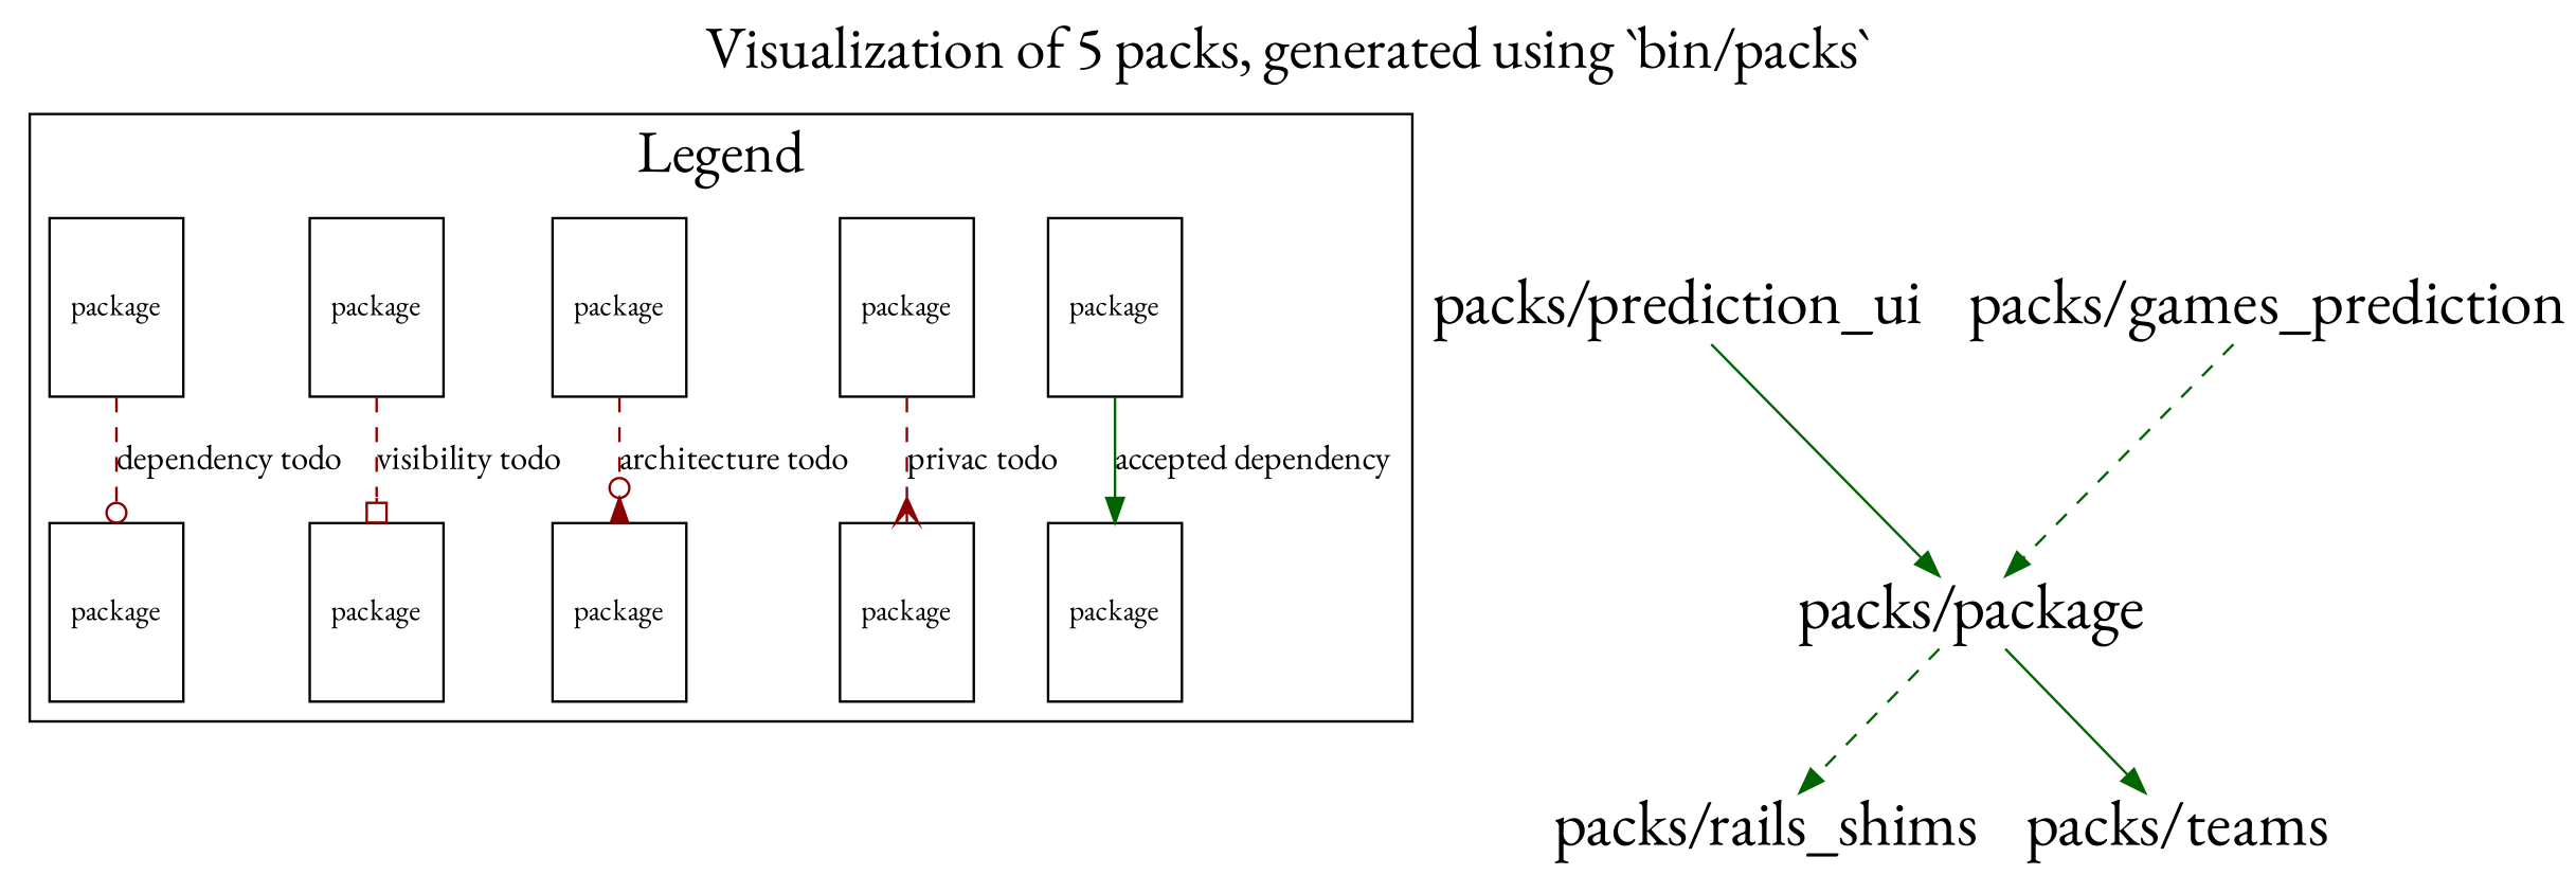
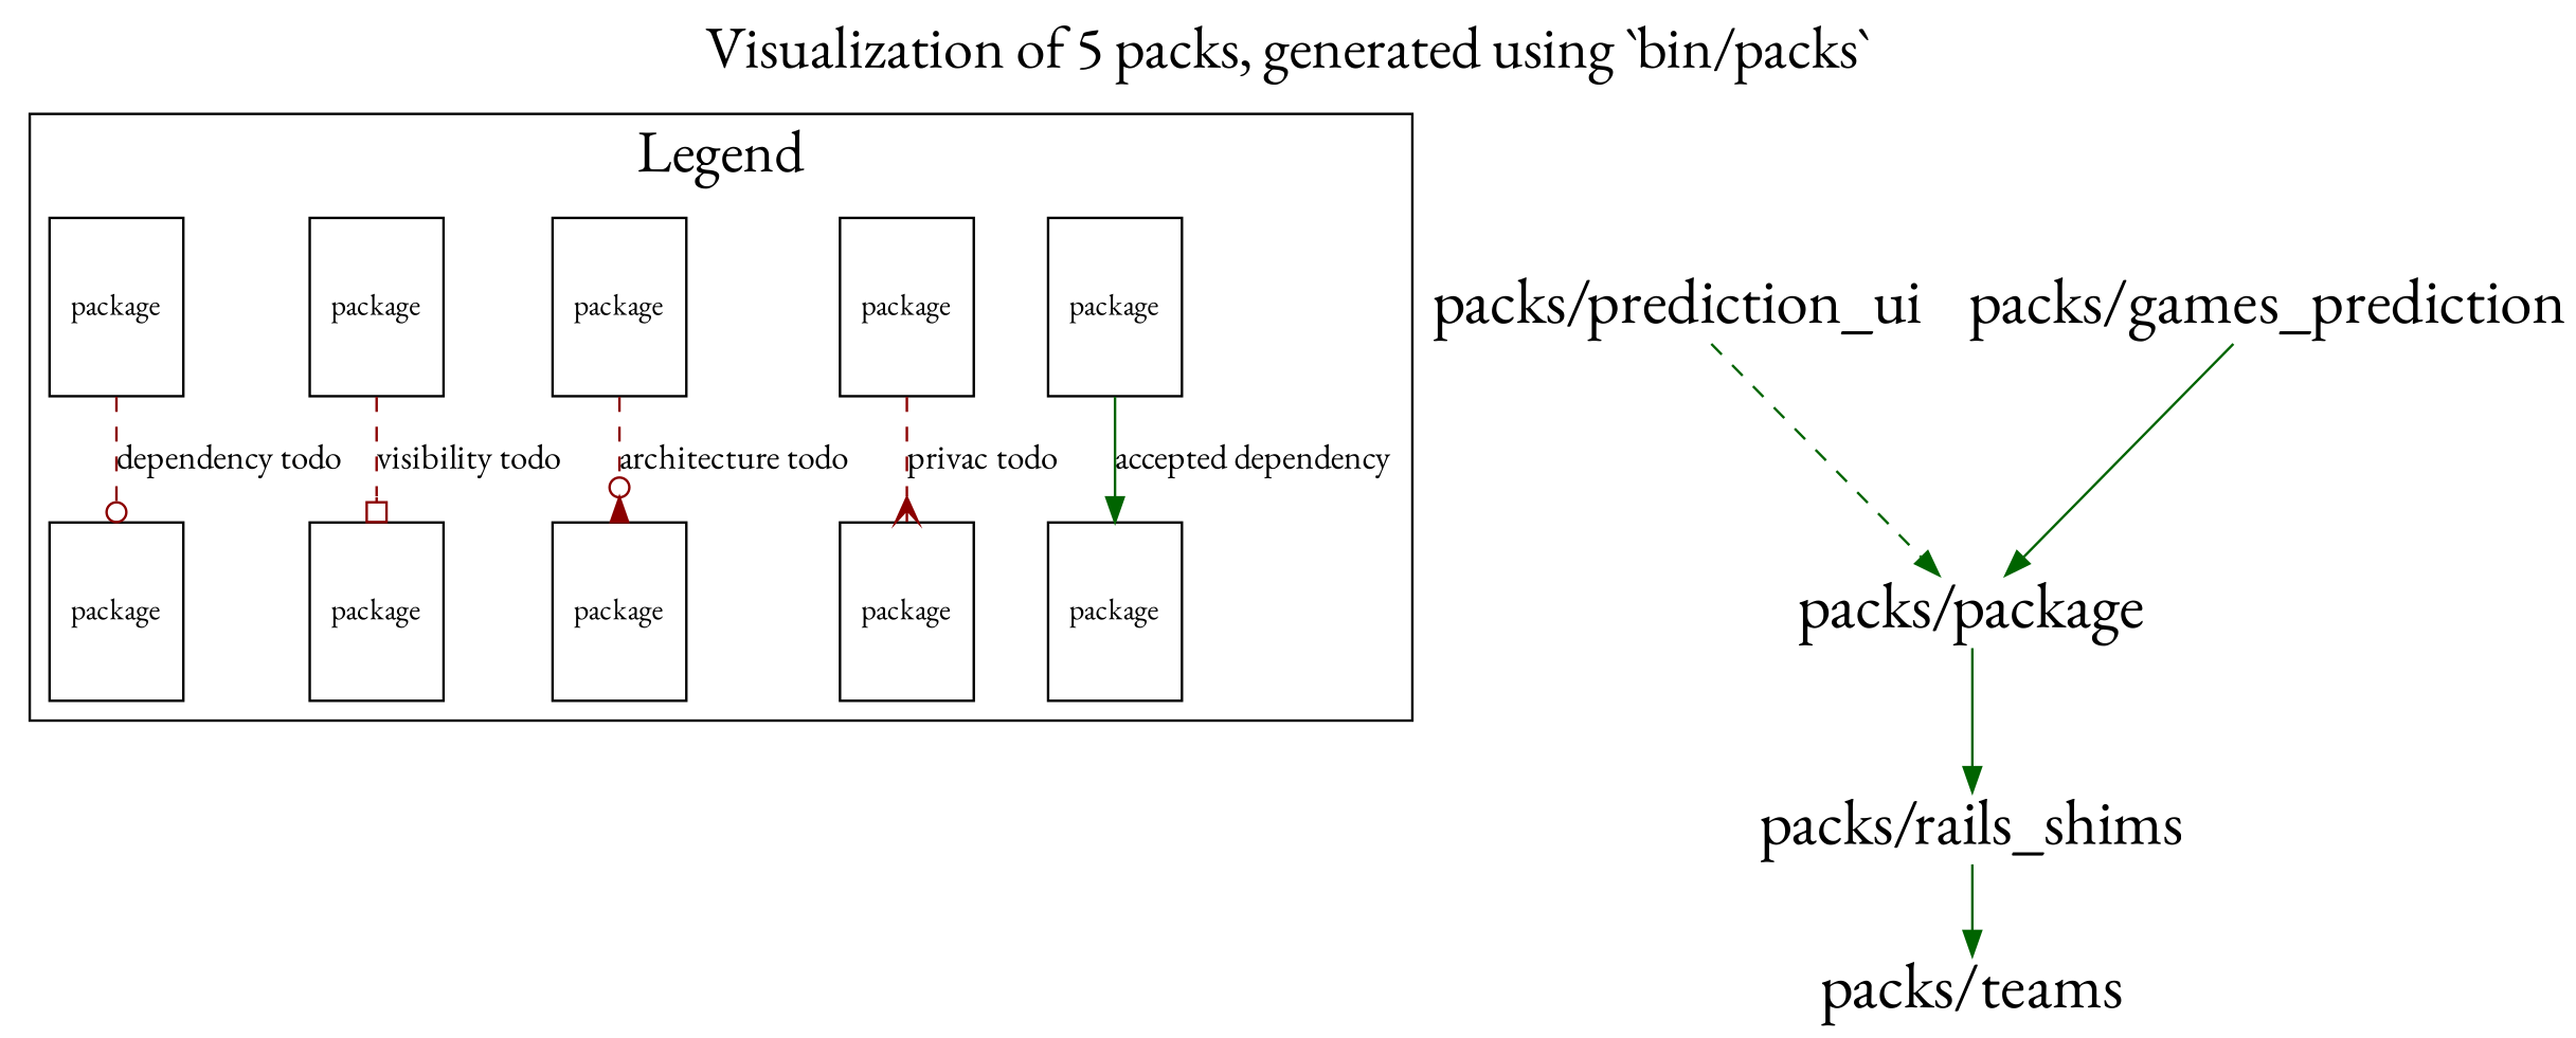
  digraph {
    fontname="EB Garamond"
    fontsize=24
    label="Visualization of 5 packs, generated using `bin/packs`"
    labelloc=t
    rankdir=TD
    node [color=black fillcolor=white fontcolor=black fontname="EB Garamond" fontsize=12 shape=box style=filled]
    edge [color=darkgreen fontname="EB Garamond"]
    n1 [height=1.0 label=package]
    n2 [height=1.0 label=package]
    n3 [height=1.0 label=package]
    n4 [height=1.0 label=package]
    n5 [height=1.0 label=package]
    n6 [height=1.0 label=package]
    n7 [height=1.0 label=package]
    n8 [height=1.0 label=package]
    n9 [height=1.0 label=package]
    n10 [height=1.0 label=package]
    n11 [fontsize=26.0 height=1.0 label="packs/package" shape=plain]
    "packs/rails_shims" [fontsize=26.0 height=1.0 shape=plain]
    "packs/teams" [fontsize=26.0 height=1.0 shape=plain]
    "packs/prediction_ui" [fontsize=26.0 height=1.0 shape=plain]
    n15 [fontsize=26.0 height=1.0 label="packs/games_prediction" shape=plain]
    subgraph cluster_1 {
      label=Legend
      n1
      n2
      n3
      n4
      n5
      n6
      n7
      n8
      n9
      n10
    }
    n1 -> n2 [label="accepted dependency"]
    n3 -> n4 [arrowhead=crow color=darkred label="privac todo" style=dashed]
    n5 -> n6 [arrowhead=invodot color=darkred label="architecture todo" style=dashed]
    n7 -> n8 [arrowhead=obox color=darkred label="visibility todo" style=dashed]
    n9 -> n10 [arrowhead=odot color=darkred label="dependency todo" style=dashed]
-   n11 -> "packs/rails_shims" [style=dashed]
-   n11 -> "packs/teams"
-   "packs/prediction_ui" -> n11
-   n15 -> n11 [style=dashed]
+   n11 -> "packs/rails_shims"
+   "packs/rails_shims" -> "packs/teams"
+   "packs/prediction_ui" -> n11 [style=dashed]
+   n15 -> n11
  }
